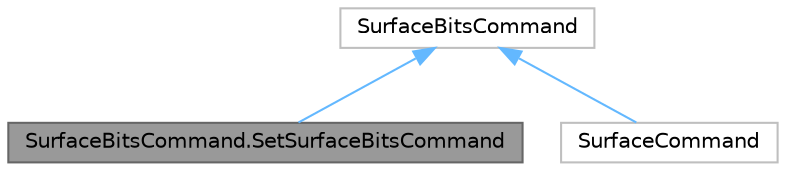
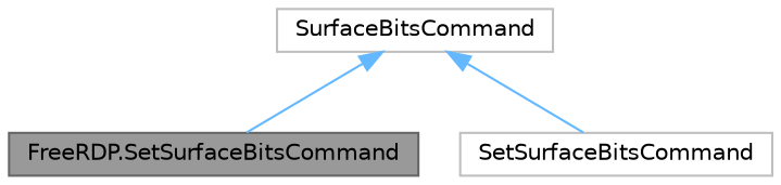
  digraph {
    node [color=grey75 fillcolor=white fontname=Helvetica fontsize=10 shape=box style=filled]
    edge [color=steelblue1 dir=back fontname=Helvetica fontsize=10 labelfontname=Helvetica labelfontsize=10 style=solid]
-   n1 [color=gray40 fillcolor=grey60 fontcolor=black height=0.2 label="SurfaceBitsCommand.SetSurfaceBitsCommand" width=0.4]
+   n1 [color=gray40 fillcolor=grey60 fontcolor=black height=0.2 label="FreeRDP.SetSurfaceBitsCommand" width=0.4]
    n2 [height=0.2 label=SurfaceBitsCommand width=0.4]
-   n3 [height=0.2 label=SurfaceCommand width=0.4]
+   n3 [height=0.2 label=SetSurfaceBitsCommand width=0.4]
    n2 -> n1
    n2 -> n3
  }
